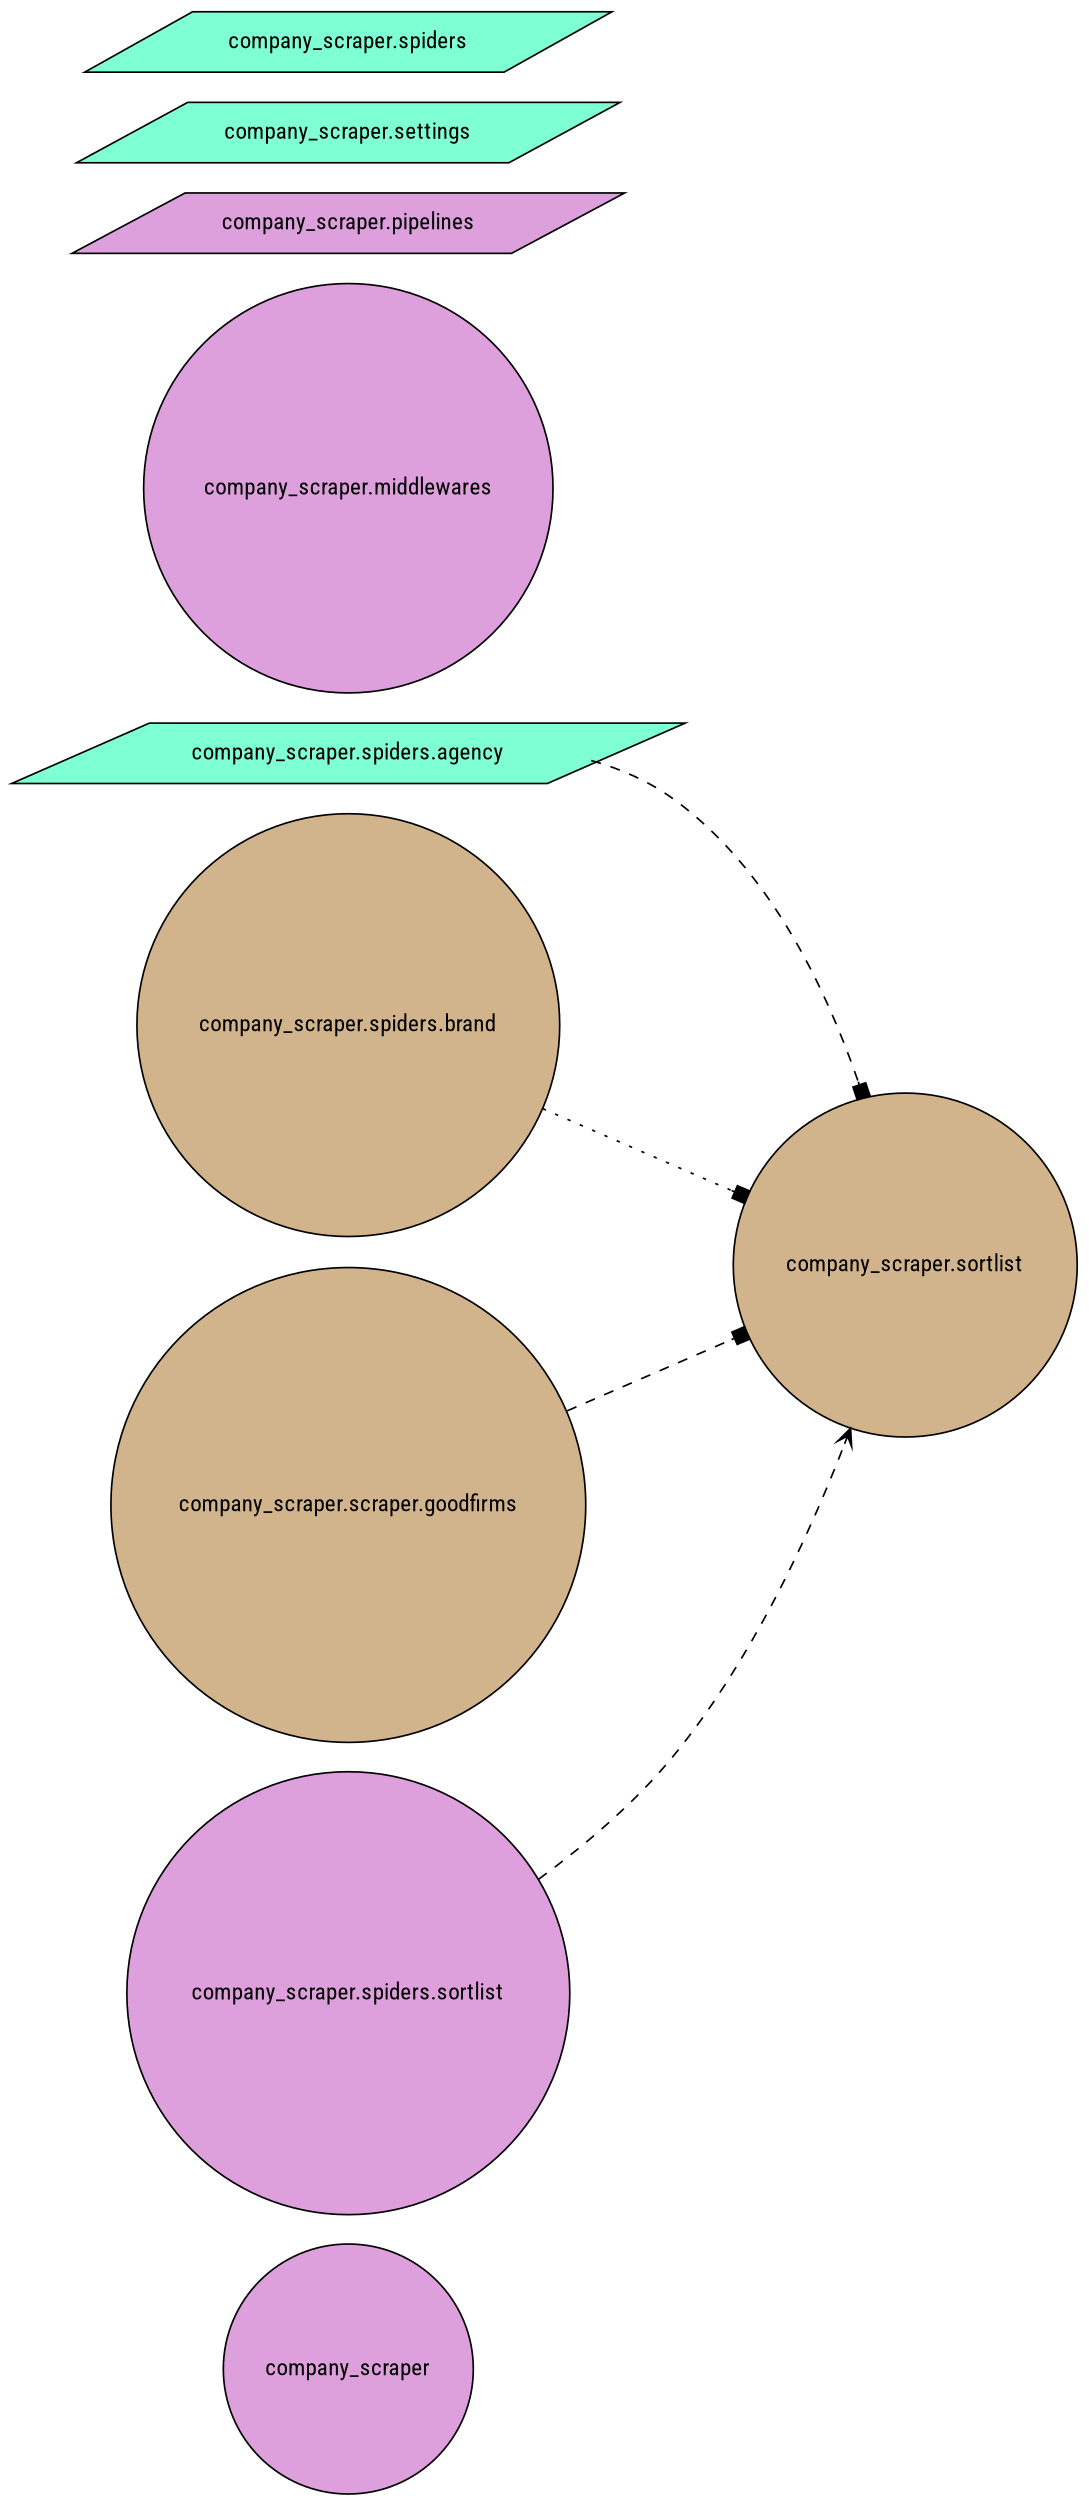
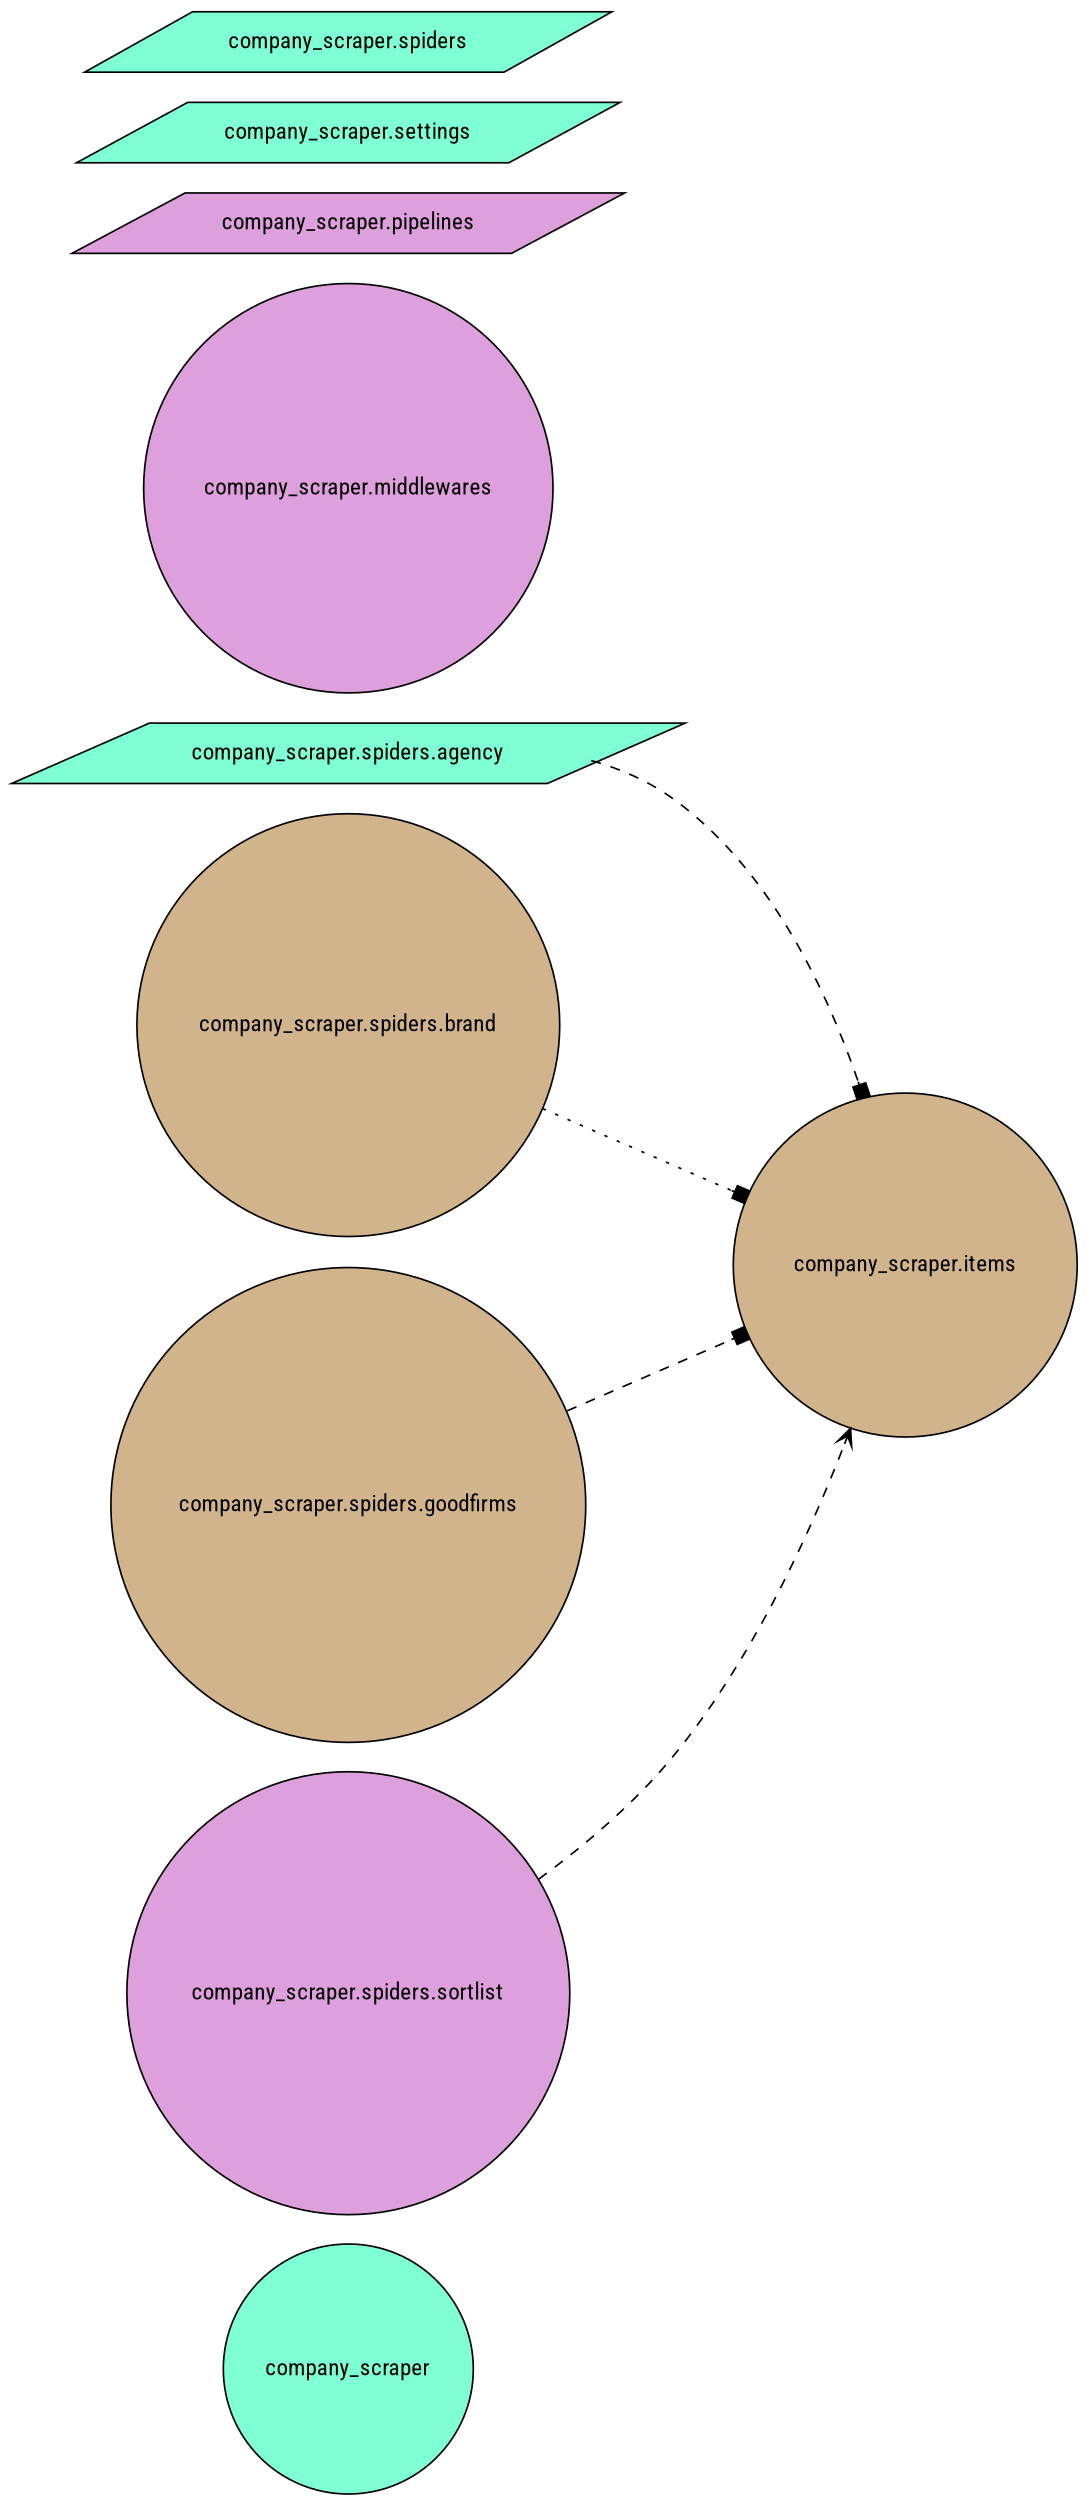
  digraph {
    fontname="Roboto Condensed"
    rankdir=LR
    node [color=black fillcolor=aquamarine fontname="Roboto Condensed" shape=circle style="solid,filled"]
    edge [arrowhead=box arrowtail=none fontname="Roboto Condensed" style=dashed]
-   n1 [fillcolor=plum label=company_scraper]
-   n2 [fillcolor=tan label="company_scraper.sortlist"]
+   n1 [label=company_scraper]
+   n2 [fillcolor=tan label="company_scraper.items"]
    n3 [fillcolor=plum label="company_scraper.middlewares"]
    n4 [fillcolor=plum label="company_scraper.pipelines" shape=parallelogram]
    n5 [label="company_scraper.settings" shape=parallelogram]
    n6 [label="company_scraper.spiders" shape=parallelogram]
    n7 [label="company_scraper.spiders.agency" shape=parallelogram]
    n8 [fillcolor=tan label="company_scraper.spiders.brand"]
-   n9 [fillcolor=tan label="company_scraper.scraper.goodfirms"]
+   n9 [fillcolor=tan label="company_scraper.spiders.goodfirms"]
    n10 [fillcolor=plum label="company_scraper.spiders.sortlist"]
    n7 -> n2
    n8 -> n2 [style=dotted]
    n9 -> n2
    n10 -> n2 [arrowhead=vee]
  }
